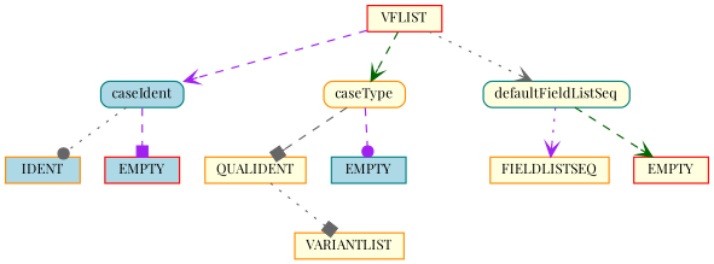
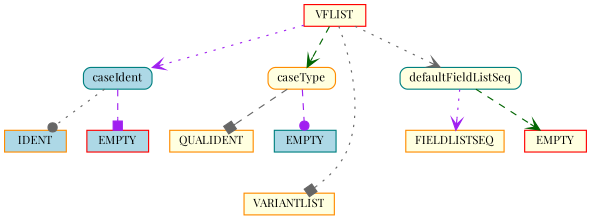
  digraph {
    fontname="Playfair Display"
    node [color=darkorange fillcolor=lightyellow fontname="Playfair Display" fontsize=10 shape=box style="solid,filled"]
    edge [arrowhead=vee color=gray40 fontname="Playfair Display" style=dotted]
    n1 [color=teal fillcolor=lightblue height=0.25 label=caseIdent style="rounded,filled"]
    n2 [fillcolor=lightblue height=0.25 label=IDENT]
    n3 [color=red fillcolor=lightblue height=0.25 label=EMPTY]
    VFLIST [color=red height=0.25]
    n5 [height=0.25 label=caseType style="rounded,filled"]
    n6 [height=0.25 label=VARIANTLIST]
    n7 [color=teal height=0.25 label=defaultFieldListSeq style="rounded,filled"]
    n8 [height=0.25 label=QUALIDENT]
    n9 [color=teal fillcolor=lightblue height=0.25 label=EMPTY]
    n10 [height=0.25 label=FIELDLISTSEQ]
    n11 [color=red height=0.25 label=EMPTY]
    n1 -> n2 [arrowhead=dot]
    n1 -> n3 [arrowhead=box color=purple style=dashed]
-   VFLIST -> n1 [color=purple style=dashed]
+   VFLIST -> n1 [color=purple]
    VFLIST -> n5 [color=darkgreen style=dashed]
-   n8 -> n6 [arrowhead=box]
+   VFLIST -> n6 [arrowhead=box]
    VFLIST -> n7
    n5 -> n8 [arrowhead=box style=dashed]
    n5 -> n9 [arrowhead=dot color=purple style=dashed]
    n7 -> n10 [color=purple]
    n7 -> n11 [color=darkgreen style=dashed]
  }
